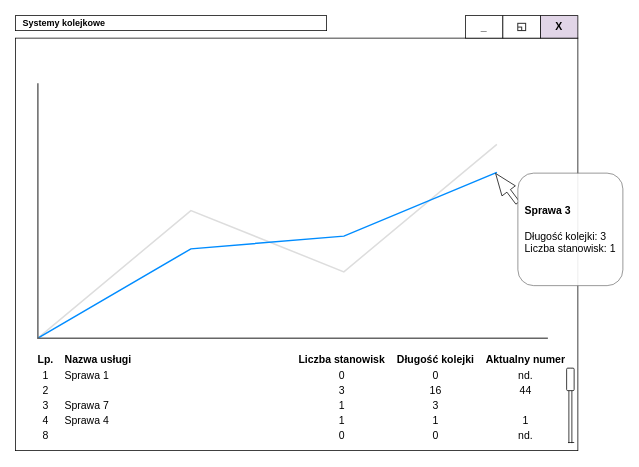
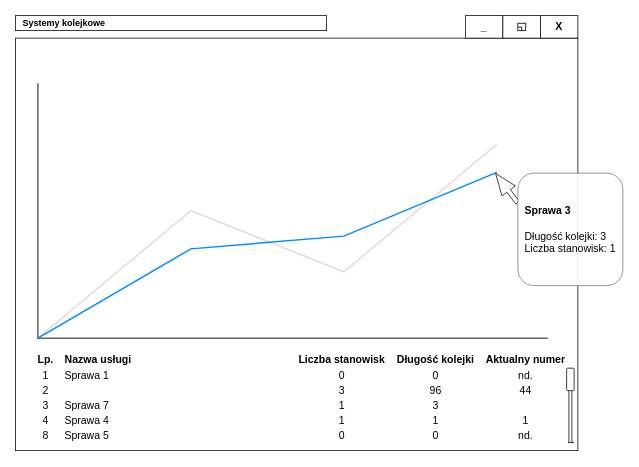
  <mxCell id="0" />
  <mxCell id="1" parent="0" />
  <mxCell id="2" value="" style="rounded=0;whiteSpace=wrap;html=1;" vertex="1" parent="1"><mxGeometry x="20" y="50" width="750" height="550" as="geometry" /></mxCell>
  <mxCell id="3" value="_" style="rounded=0;whiteSpace=wrap;html=1;fontStyle=1;fontSize=14;labelPosition=center;verticalLabelPosition=middle;align=center;verticalAlign=middle;" vertex="1" parent="1"><mxGeometry x="620" y="20" width="50" height="30" as="geometry" /></mxCell>
  <mxCell id="4" value="Systemy kolejkowe" style="rounded=0;whiteSpace=wrap;html=1;fontStyle=1;labelPosition=left;verticalLabelPosition=middle;align=right;verticalAlign=middle;spacingLeft=0;spacingRight=0;spacing=-120;" vertex="1" parent="1"><mxGeometry x="20" y="20" width="415" height="20" as="geometry" /></mxCell>
  <mxCell id="5" value="&lt;font color=&quot;#333333&quot; face=&quot;open sans, helvetica neue, helvetica, arial, sans-serif&quot; style=&quot;font-size: 14px;&quot;&gt;&lt;span style=&quot;font-size: 14px;&quot;&gt;◱&lt;br style=&quot;font-size: 14px;&quot;&gt;&lt;/span&gt;&lt;/font&gt;" style="rounded=0;whiteSpace=wrap;html=1;fontStyle=1;fontSize=14;labelPosition=center;verticalLabelPosition=middle;align=center;verticalAlign=middle;" vertex="1" parent="1"><mxGeometry x="670" y="20" width="50" height="30" as="geometry" /></mxCell>
- <mxCell id="6" value="X" style="rounded=0;whiteSpace=wrap;html=1;fontStyle=1;fontSize=14;labelPosition=center;verticalLabelPosition=middle;align=center;verticalAlign=middle;fillColor=#e1d5e7;" vertex="1" parent="1"><mxGeometry x="720" y="20" width="50" height="30" as="geometry" /></mxCell>
+ <mxCell id="6" value="X" style="rounded=0;whiteSpace=wrap;html=1;fontStyle=1;fontSize=14;labelPosition=center;verticalLabelPosition=middle;align=center;verticalAlign=middle;" vertex="1" parent="1"><mxGeometry x="720" y="20" width="50" height="30" as="geometry" /></mxCell>
  <mxCell id="7" value="" style="verticalLabelPosition=bottom;shadow=0;dashed=0;align=center;html=1;verticalAlign=top;strokeWidth=1;shape=mxgraph.mockup.graphics.lineChart;strokeColor=none;strokeColor2=#666666;strokeColor3=#008cff;strokeColor4=#dddddd;fontSize=14;" vertex="1" parent="1"><mxGeometry x="50" y="110" width="680" height="340" as="geometry" /></mxCell>
  <mxCell id="8" value="&lt;b&gt;Nazwa usługi&lt;br&gt;&lt;/b&gt;" style="text;html=1;align=center;verticalAlign=middle;resizable=0;points=[];;autosize=1;fontSize=14;" vertex="1" parent="1"><mxGeometry x="80" y="468" width="100" height="20" as="geometry" /></mxCell>
  <mxCell id="9" value="Sprawa 1" style="text;html=1;align=center;verticalAlign=middle;resizable=0;points=[];;autosize=1;fontSize=14;" vertex="1" parent="1"><mxGeometry x="80" y="490" width="70" height="20" as="geometry" /></mxCell>
  <mxCell id="10" value="Sprawa 7" style="text;html=1;align=center;verticalAlign=middle;resizable=0;points=[];;autosize=1;fontSize=14;" vertex="1" parent="1"><mxGeometry x="80" y="530" width="70" height="20" as="geometry" /></mxCell>
  <mxCell id="11" value="Sprawa 4" style="text;html=1;align=center;verticalAlign=middle;resizable=0;points=[];;autosize=1;fontSize=14;" vertex="1" parent="1"><mxGeometry x="80" y="550" width="70" height="20" as="geometry" /></mxCell>
+ <mxCell id="12" value="Sprawa 5" style="text;html=1;align=center;verticalAlign=middle;resizable=0;points=[];;autosize=1;fontSize=14;" vertex="1" parent="1"><mxGeometry x="80" y="570" width="70" height="20" as="geometry" /></mxCell>
  <mxCell id="13" value="&lt;b&gt;Liczba stanowisk&lt;br&gt;&lt;/b&gt;" style="text;html=1;align=center;verticalAlign=middle;resizable=0;points=[];;autosize=1;fontSize=14;" vertex="1" parent="1"><mxGeometry x="390" y="468" width="130" height="20" as="geometry" /></mxCell>
  <mxCell id="14" value="&lt;b&gt;Długość kolejki&lt;br&gt;&lt;/b&gt;" style="text;html=1;align=center;verticalAlign=middle;resizable=0;points=[];;autosize=1;fontSize=14;" vertex="1" parent="1"><mxGeometry x="520" y="468" width="120" height="20" as="geometry" /></mxCell>
  <mxCell id="15" value="&lt;b&gt;Aktualny numer&lt;br&gt;&lt;/b&gt;" style="text;html=1;align=center;verticalAlign=middle;resizable=0;points=[];;autosize=1;fontSize=14;" vertex="1" parent="1"><mxGeometry x="640" y="468" width="120" height="20" as="geometry" /></mxCell>
  <mxCell id="16" value="0" style="text;html=1;align=center;verticalAlign=middle;resizable=0;points=[];;autosize=1;fontSize=14;" vertex="1" parent="1"><mxGeometry x="445" y="490" width="20" height="20" as="geometry" /></mxCell>
  <mxCell id="17" value="3" style="text;html=1;align=center;verticalAlign=middle;resizable=0;points=[];;autosize=1;fontSize=14;" vertex="1" parent="1"><mxGeometry x="445" y="510" width="20" height="20" as="geometry" /></mxCell>
  <mxCell id="18" value="1" style="text;html=1;align=center;verticalAlign=middle;resizable=0;points=[];;autosize=1;fontSize=14;" vertex="1" parent="1"><mxGeometry x="445" y="530" width="20" height="20" as="geometry" /></mxCell>
  <mxCell id="19" value="1" style="text;html=1;align=center;verticalAlign=middle;resizable=0;points=[];;autosize=1;fontSize=14;" vertex="1" parent="1"><mxGeometry x="445" y="550" width="20" height="20" as="geometry" /></mxCell>
  <mxCell id="20" value="0" style="text;html=1;align=center;verticalAlign=middle;resizable=0;points=[];;autosize=1;fontSize=14;" vertex="1" parent="1"><mxGeometry x="445" y="570" width="20" height="20" as="geometry" /></mxCell>
  <mxCell id="21" value="0" style="text;html=1;align=center;verticalAlign=middle;resizable=0;points=[];;autosize=1;fontSize=14;" vertex="1" parent="1"><mxGeometry x="570" y="490" width="20" height="20" as="geometry" /></mxCell>
- <mxCell id="22" value="16" style="text;html=1;align=center;verticalAlign=middle;resizable=0;points=[];;autosize=1;fontSize=14;" vertex="1" parent="1"><mxGeometry x="565" y="510" width="30" height="20" as="geometry" /></mxCell>
+ <mxCell id="22" value="96" style="text;html=1;align=center;verticalAlign=middle;resizable=0;points=[];;autosize=1;fontSize=14;" vertex="1" parent="1"><mxGeometry x="565" y="510" width="30" height="20" as="geometry" /></mxCell>
  <mxCell id="23" value="3" style="text;html=1;align=center;verticalAlign=middle;resizable=0;points=[];;autosize=1;fontSize=14;" vertex="1" parent="1"><mxGeometry x="570" y="530" width="20" height="20" as="geometry" /></mxCell>
  <mxCell id="24" value="1" style="text;html=1;align=center;verticalAlign=middle;resizable=0;points=[];;autosize=1;fontSize=14;" vertex="1" parent="1"><mxGeometry x="570" y="550" width="20" height="20" as="geometry" /></mxCell>
  <mxCell id="25" value="0" style="text;html=1;align=center;verticalAlign=middle;resizable=0;points=[];;autosize=1;fontSize=14;" vertex="1" parent="1"><mxGeometry x="570" y="570" width="20" height="20" as="geometry" /></mxCell>
  <mxCell id="26" value="nd." style="text;html=1;align=center;verticalAlign=middle;resizable=0;points=[];;autosize=1;fontSize=14;" vertex="1" parent="1"><mxGeometry x="680" y="490" width="40" height="20" as="geometry" /></mxCell>
  <mxCell id="27" value="44" style="text;html=1;align=center;verticalAlign=middle;resizable=0;points=[];;autosize=1;fontSize=14;" vertex="1" parent="1"><mxGeometry x="685" y="510" width="30" height="20" as="geometry" /></mxCell>
  <mxCell id="28" value="1" style="text;html=1;align=center;verticalAlign=middle;resizable=0;points=[];;autosize=1;fontSize=14;" vertex="1" parent="1"><mxGeometry x="690" y="550" width="20" height="20" as="geometry" /></mxCell>
  <mxCell id="29" value="nd." style="text;html=1;align=center;verticalAlign=middle;resizable=0;points=[];;autosize=1;fontSize=14;" vertex="1" parent="1"><mxGeometry x="680" y="570" width="40" height="20" as="geometry" /></mxCell>
  <mxCell id="30" value="&lt;b&gt;Lp.&lt;br&gt;&lt;/b&gt;" style="text;html=1;align=center;verticalAlign=middle;resizable=0;points=[];;autosize=1;fontSize=14;" vertex="1" parent="1"><mxGeometry x="40" y="468" width="40" height="20" as="geometry" /></mxCell>
  <mxCell id="31" value="1" style="text;html=1;align=center;verticalAlign=middle;resizable=0;points=[];;autosize=1;fontSize=14;" vertex="1" parent="1"><mxGeometry x="50" y="490" width="20" height="20" as="geometry" /></mxCell>
  <mxCell id="32" value="2" style="text;html=1;align=center;verticalAlign=middle;resizable=0;points=[];;autosize=1;fontSize=14;" vertex="1" parent="1"><mxGeometry x="50" y="510" width="20" height="20" as="geometry" /></mxCell>
  <mxCell id="33" value="3" style="text;html=1;align=center;verticalAlign=middle;resizable=0;points=[];;autosize=1;fontSize=14;" vertex="1" parent="1"><mxGeometry x="50" y="530" width="20" height="20" as="geometry" /></mxCell>
  <mxCell id="34" value="4" style="text;html=1;align=center;verticalAlign=middle;resizable=0;points=[];;autosize=1;fontSize=14;" vertex="1" parent="1"><mxGeometry x="50" y="550" width="20" height="20" as="geometry" /></mxCell>
  <mxCell id="35" value="8" style="text;html=1;align=center;verticalAlign=middle;resizable=0;points=[];;autosize=1;fontSize=14;" vertex="1" parent="1"><mxGeometry x="50" y="570" width="20" height="20" as="geometry" /></mxCell>
  <mxCell id="36" value="" style="shape=link;html=1;fontSize=14;targetPerimeterSpacing=0;sourcePerimeterSpacing=0;startSize=6;shadow=0;comic=0;" edge="1" parent="1"><mxGeometry width="50" height="50" relative="1" as="geometry"><mxPoint x="760" y="490" as="sourcePoint" /><mxPoint x="760" y="590" as="targetPoint" /></mxGeometry></mxCell>
  <mxCell id="37" value="_" style="text;html=1;align=center;verticalAlign=middle;resizable=0;points=[];;labelBackgroundColor=none;fontSize=14;labelBorderColor=none;" vertex="1" connectable="0" parent="36"><mxGeometry x="0.5" relative="1" as="geometry"><mxPoint y="17.05" as="offset" /></mxGeometry></mxCell>
  <mxCell id="38" value="" style="rounded=1;whiteSpace=wrap;html=1;fontSize=14;" vertex="1" parent="1"><mxGeometry x="755" y="490" width="10" height="30" as="geometry" /></mxCell>
  <mxCell id="39" value="" style="shape=flexArrow;endArrow=classic;html=1;shadow=0;fontSize=14;width=5.882;endSize=9.353;endWidth=15.433;" edge="1" parent="1"><mxGeometry width="50" height="50" relative="1" as="geometry"><mxPoint x="690" y="270" as="sourcePoint" /><mxPoint x="660" y="230" as="targetPoint" /></mxGeometry></mxCell>
  <mxCell id="40" value="&lt;div style=&quot;text-align: left&quot;&gt;&lt;span&gt;&lt;b&gt;Sprawa 3&lt;/b&gt;&lt;br&gt;&lt;br&gt;&lt;/span&gt;&lt;/div&gt;&lt;div style=&quot;text-align: left&quot;&gt;&lt;span&gt;Długość kolejki: 3&lt;/span&gt;&lt;/div&gt;&lt;div style=&quot;text-align: left&quot;&gt;&lt;span&gt;Liczba stanowisk: 1&lt;br&gt;&lt;/span&gt;&lt;/div&gt;" style="rounded=1;whiteSpace=wrap;html=1;labelBackgroundColor=none;fontSize=14;strokeColor=#696969;opacity=90;spacingTop=0;labelPosition=center;verticalLabelPosition=middle;align=center;verticalAlign=middle;" vertex="1" parent="1"><mxGeometry x="690" y="230" width="140" height="150" as="geometry" /></mxCell>
